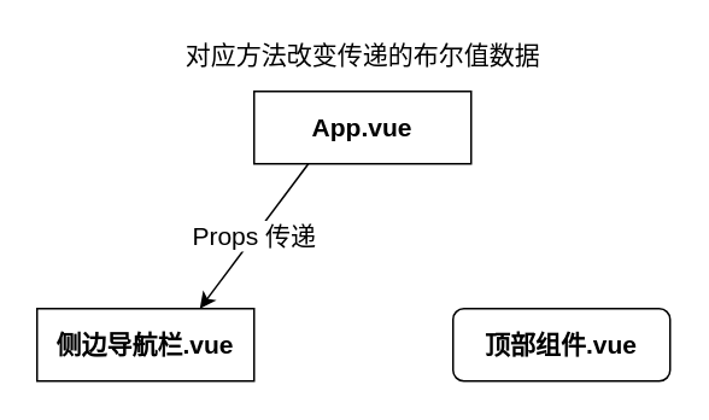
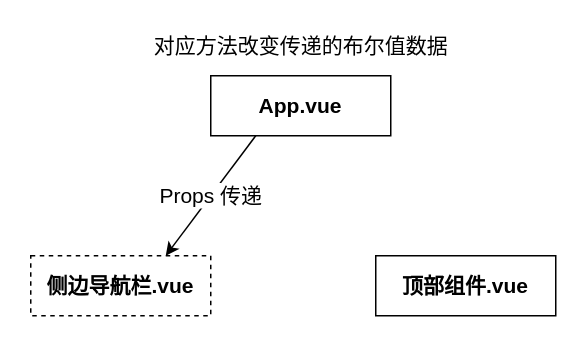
  <mxCell id="0" />
  <mxCell id="1" parent="0" />
  <mxCell id="2" value="" style="edgeStyle=none;html=1;fontSize=14;exitX=0.25;exitY=1;exitDx=0;exitDy=0;entryX=0.75;entryY=0;entryDx=0;entryDy=0;" edge="1" parent="1" source="6" target="4"><mxGeometry relative="1" as="geometry"><mxPoint x="170" y="140" as="targetPoint" /></mxGeometry></mxCell>
  <mxCell id="3" value="Props 传递" style="edgeLabel;html=1;align=center;verticalAlign=middle;resizable=0;points=[];fontSize=14;" vertex="1" connectable="0" parent="2"><mxGeometry x="-0.324" y="-1" relative="1" as="geometry"><mxPoint x="-9" y="13" as="offset" /></mxGeometry></mxCell>
- <mxCell id="4" value="侧边导航栏.vue" style="rounded=0;whiteSpace=wrap;html=1;fontStyle=1;fontSize=14;" vertex="1" parent="1"><mxGeometry x="20" y="170" width="120" height="40" as="geometry" /></mxCell>
- <mxCell id="5" value="顶部组件.vue" style="whiteSpace=wrap;html=1;fontStyle=1;fontSize=14;rounded=1;" vertex="1" parent="1"><mxGeometry x="250" y="170" width="120" height="40" as="geometry" /></mxCell>
+ <mxCell id="4" value="侧边导航栏.vue" style="rounded=0;whiteSpace=wrap;html=1;fontStyle=1;fontSize=14;dashed=1;" vertex="1" parent="1"><mxGeometry x="20" y="170" width="120" height="40" as="geometry" /></mxCell>
+ <mxCell id="5" value="顶部组件.vue" style="rounded=0;whiteSpace=wrap;html=1;fontStyle=1;fontSize=14;" vertex="1" parent="1"><mxGeometry x="250" y="170" width="120" height="40" as="geometry" /></mxCell>
  <mxCell id="6" value="App.vue" style="rounded=0;whiteSpace=wrap;html=1;fontStyle=1;fontSize=14;" vertex="1" parent="1"><mxGeometry x="140" y="50" width="120" height="40" as="geometry" /></mxCell>
  <mxCell id="7" value="对应方法改变传递的布尔值数据" style="text;html=1;align=center;verticalAlign=middle;resizable=0;points=[];autosize=1;strokeColor=none;fillColor=none;fontSize=14;" vertex="1" parent="1"><mxGeometry x="95" y="20" width="210" height="20" as="geometry" /></mxCell>
